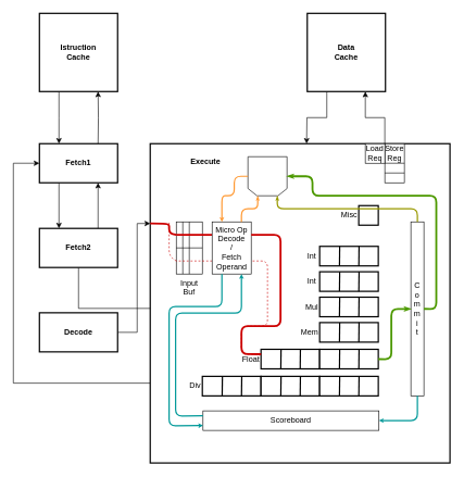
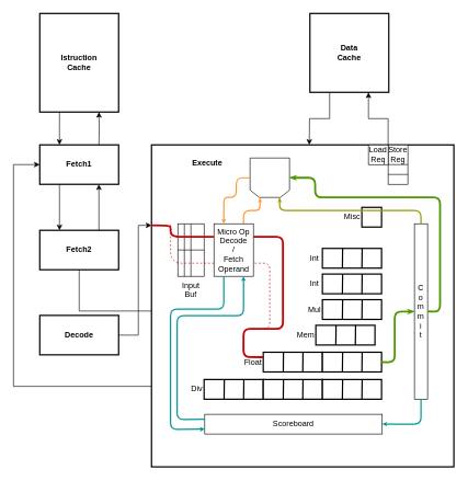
  <mxCell id="0" />
  <mxCell id="1" parent="0" />
  <mxCell id="2" style="edgeStyle=orthogonalEdgeStyle;rounded=0;orthogonalLoop=1;jettySize=auto;html=1;exitX=0.25;exitY=1;exitDx=0;exitDy=0;entryX=0.25;entryY=0;entryDx=0;entryDy=0;fontStyle=1" parent="1" source="3" edge="1"><mxGeometry relative="1" as="geometry"><mxPoint x="90" y="220" as="targetPoint" /></mxGeometry></mxCell>
- <mxCell id="3" value="Istruction&lt;br&gt;Cache" style="rounded=0;whiteSpace=wrap;html=1;fontStyle=1;strokeWidth=2;" parent="1" vertex="1"><mxGeometry x="60" y="20" width="120" height="120" as="geometry" /></mxCell>
+ <mxCell id="3" value="Istruction&lt;br&gt;Cache" style="rounded=0;whiteSpace=wrap;html=1;fontStyle=1;strokeWidth=2;" parent="1" vertex="1"><mxGeometry x="60" y="20" width="120" height="150" as="geometry" /></mxCell>
  <mxCell id="4" style="edgeStyle=orthogonalEdgeStyle;rounded=0;orthogonalLoop=1;jettySize=auto;html=1;exitX=0.75;exitY=0;exitDx=0;exitDy=0;entryX=0.75;entryY=1;entryDx=0;entryDy=0;fontStyle=1" parent="1" target="3" edge="1"><mxGeometry relative="1" as="geometry"><mxPoint x="150" y="220" as="sourcePoint" /></mxGeometry></mxCell>
  <mxCell id="5" style="edgeStyle=orthogonalEdgeStyle;rounded=0;orthogonalLoop=1;jettySize=auto;html=1;exitX=0.995;exitY=0.005;exitDx=0;exitDy=0;entryX=0.75;entryY=1;entryDx=0;entryDy=0;exitPerimeter=0;" parent="1" edge="1"><mxGeometry relative="1" as="geometry"><mxPoint x="590" y="220" as="sourcePoint" /><mxPoint x="560.097" y="140.068" as="targetPoint" /><Array as="points"><mxPoint x="590" y="180" /><mxPoint x="560" y="180" /></Array></mxGeometry></mxCell>
  <mxCell id="6" style="edgeStyle=orthogonalEdgeStyle;rounded=0;orthogonalLoop=1;jettySize=auto;html=1;exitX=0.25;exitY=1;exitDx=0;exitDy=0;entryX=0.5;entryY=0;entryDx=0;entryDy=0;" parent="1" source="7" edge="1"><mxGeometry relative="1" as="geometry"><mxPoint x="470" y="220" as="targetPoint" /></mxGeometry></mxCell>
  <mxCell id="7" value="Data&lt;br&gt;Cache" style="rounded=0;whiteSpace=wrap;html=1;fontStyle=1;strokeWidth=2;" parent="1" vertex="1"><mxGeometry x="471" y="20" width="120" height="120" as="geometry" /></mxCell>
  <mxCell id="8" style="edgeStyle=orthogonalEdgeStyle;rounded=0;orthogonalLoop=1;jettySize=auto;html=1;exitX=0.25;exitY=1;exitDx=0;exitDy=0;entryX=0.25;entryY=0;entryDx=0;entryDy=0;fontStyle=1" edge="1" parent="1" source="9" target="12"><mxGeometry relative="1" as="geometry" /></mxCell>
  <mxCell id="9" value="Fetch1" style="rounded=0;whiteSpace=wrap;html=1;fontStyle=1;strokeWidth=2;" vertex="1" parent="1"><mxGeometry x="60" y="220" width="120" height="60" as="geometry" /></mxCell>
  <mxCell id="10" style="edgeStyle=orthogonalEdgeStyle;rounded=0;orthogonalLoop=1;jettySize=auto;html=1;exitX=0.75;exitY=0;exitDx=0;exitDy=0;fontStyle=1;entryX=0.75;entryY=1;entryDx=0;entryDy=0;" edge="1" parent="1" source="12" target="9"><mxGeometry relative="1" as="geometry"><mxPoint x="70" y="380" as="targetPoint" /></mxGeometry></mxCell>
  <mxCell id="11" style="edgeStyle=orthogonalEdgeStyle;rounded=0;orthogonalLoop=1;jettySize=auto;html=1;exitX=0.5;exitY=1;exitDx=0;exitDy=0;fontStyle=1;" edge="1" parent="1" source="12" target="34"><mxGeometry relative="1" as="geometry" /></mxCell>
  <mxCell id="12" value="Fetch2" style="rounded=0;whiteSpace=wrap;html=1;fontStyle=1;strokeWidth=2;" vertex="1" parent="1"><mxGeometry x="60" y="350" width="120" height="60" as="geometry" /></mxCell>
  <mxCell id="13" style="edgeStyle=orthogonalEdgeStyle;rounded=0;orthogonalLoop=1;jettySize=auto;html=1;exitX=1;exitY=0.5;exitDx=0;exitDy=0;entryX=0;entryY=0.25;entryDx=0;entryDy=0;" edge="1" parent="1" source="14" target="16"><mxGeometry relative="1" as="geometry"><mxPoint x="250" y="328" as="targetPoint" /><Array as="points"><mxPoint x="210" y="510" /><mxPoint x="210" y="343" /></Array></mxGeometry></mxCell>
  <mxCell id="14" value="&lt;span&gt;Decode&lt;/span&gt;" style="rounded=0;whiteSpace=wrap;html=1;fontStyle=1;strokeWidth=2;" vertex="1" parent="1"><mxGeometry x="60" y="479.5" width="120" height="60" as="geometry" /></mxCell>
  <mxCell id="15" style="edgeStyle=orthogonalEdgeStyle;rounded=0;orthogonalLoop=1;jettySize=auto;html=1;entryX=0;entryY=0.5;entryDx=0;entryDy=0;exitX=0;exitY=0.75;exitDx=0;exitDy=0;" edge="1" parent="1" source="16" target="9"><mxGeometry relative="1" as="geometry"><Array as="points"><mxPoint x="20" y="588" /><mxPoint x="20" y="250" /></Array><mxPoint x="250" y="543" as="sourcePoint" /></mxGeometry></mxCell>
  <mxCell id="16" value="&amp;nbsp; &amp;nbsp; &amp;nbsp; &amp;nbsp; &amp;nbsp; &lt;br&gt;&amp;nbsp; &amp;nbsp; &amp;nbsp; &amp;nbsp; &amp;nbsp; &amp;nbsp; &amp;nbsp; &amp;nbsp; &amp;nbsp; &lt;b&gt;Execute&lt;/b&gt;" style="rounded=0;whiteSpace=wrap;html=1;verticalAlign=top;labelPosition=center;verticalLabelPosition=middle;align=left;strokeWidth=2;" vertex="1" parent="1"><mxGeometry x="230" y="220" width="460" height="490" as="geometry" /></mxCell>
  <mxCell id="17" value="C&lt;br&gt;o&lt;br&gt;m&lt;br&gt;m&lt;br&gt;i&lt;br&gt;t" style="rounded=0;whiteSpace=wrap;html=1;align=center;strokeWidth=1;" vertex="1" parent="1"><mxGeometry x="630" y="340" width="20" height="267" as="geometry" /></mxCell>
  <mxCell id="18" value="Scoreboard" style="rounded=0;whiteSpace=wrap;html=1;strokeWidth=1;" vertex="1" parent="1"><mxGeometry x="311" y="630" width="270" height="30" as="geometry" /></mxCell>
  <mxCell id="19" value="Int&amp;nbsp;" style="rounded=0;whiteSpace=wrap;html=1;align=right;labelPosition=left;verticalLabelPosition=middle;verticalAlign=middle;strokeWidth=2;" vertex="1" parent="1"><mxGeometry x="490" y="416.559" width="90" height="30" as="geometry" /></mxCell>
  <mxCell id="20" value="" style="endArrow=none;html=1;exitX=0.338;exitY=0.997;exitDx=0;exitDy=0;exitPerimeter=0;entryX=0.342;entryY=0.003;entryDx=0;entryDy=0;entryPerimeter=0;strokeWidth=2;" edge="1" parent="1" source="19" target="19"><mxGeometry width="50" height="50" relative="1" as="geometry"><mxPoint x="-40" y="519.559" as="sourcePoint" /><mxPoint x="361" y="339.559" as="targetPoint" /></mxGeometry></mxCell>
  <mxCell id="21" value="" style="endArrow=none;html=1;exitX=0.668;exitY=1.01;exitDx=0;exitDy=0;exitPerimeter=0;entryX=0.672;entryY=-0.003;entryDx=0;entryDy=0;entryPerimeter=0;strokeWidth=2;" edge="1" parent="1" source="19" target="19"><mxGeometry width="50" height="50" relative="1" as="geometry"><mxPoint x="399.8" y="399.939" as="sourcePoint" /><mxPoint x="400" y="339.559" as="targetPoint" /></mxGeometry></mxCell>
  <mxCell id="22" value="Mul" style="rounded=0;whiteSpace=wrap;html=1;align=right;labelPosition=left;verticalLabelPosition=middle;verticalAlign=middle;strokeWidth=2;" vertex="1" parent="1"><mxGeometry x="490" y="455.559" width="90" height="30" as="geometry" /></mxCell>
  <mxCell id="23" value="" style="endArrow=none;html=1;exitX=0.338;exitY=0.997;exitDx=0;exitDy=0;exitPerimeter=0;entryX=0.342;entryY=0.003;entryDx=0;entryDy=0;entryPerimeter=0;strokeWidth=2;" edge="1" parent="1" source="22" target="22"><mxGeometry width="50" height="50" relative="1" as="geometry"><mxPoint x="-40" y="559.559" as="sourcePoint" /><mxPoint x="361" y="379.559" as="targetPoint" /></mxGeometry></mxCell>
  <mxCell id="24" value="" style="endArrow=none;html=1;exitX=0.668;exitY=1.01;exitDx=0;exitDy=0;exitPerimeter=0;entryX=0.672;entryY=-0.003;entryDx=0;entryDy=0;entryPerimeter=0;strokeWidth=2;" edge="1" parent="1" source="22" target="22"><mxGeometry width="50" height="50" relative="1" as="geometry"><mxPoint x="399.8" y="439.939" as="sourcePoint" /><mxPoint x="400" y="379.559" as="targetPoint" /></mxGeometry></mxCell>
  <mxCell id="25" value="Div" style="rounded=0;whiteSpace=wrap;html=1;align=right;labelPosition=left;verticalLabelPosition=middle;verticalAlign=middle;strokeWidth=2;" vertex="1" parent="1"><mxGeometry x="310" y="577.059" width="90" height="30" as="geometry" /></mxCell>
  <mxCell id="26" value="" style="endArrow=none;html=1;exitX=0.338;exitY=0.997;exitDx=0;exitDy=0;exitPerimeter=0;entryX=0.342;entryY=0.003;entryDx=0;entryDy=0;entryPerimeter=0;strokeWidth=2;" edge="1" parent="1" source="25" target="25"><mxGeometry width="50" height="50" relative="1" as="geometry"><mxPoint x="-40" y="599.559" as="sourcePoint" /><mxPoint x="361" y="419.559" as="targetPoint" /></mxGeometry></mxCell>
  <mxCell id="27" value="" style="endArrow=none;html=1;exitX=0.668;exitY=1.01;exitDx=0;exitDy=0;exitPerimeter=0;entryX=0.672;entryY=-0.003;entryDx=0;entryDy=0;entryPerimeter=0;strokeWidth=2;" edge="1" parent="1" source="25" target="25"><mxGeometry width="50" height="50" relative="1" as="geometry"><mxPoint x="399.8" y="479.939" as="sourcePoint" /><mxPoint x="400" y="419.559" as="targetPoint" /></mxGeometry></mxCell>
  <mxCell id="28" value="" style="rounded=0;whiteSpace=wrap;html=1;align=right;labelPosition=left;verticalLabelPosition=middle;verticalAlign=middle;strokeWidth=2;" vertex="1" parent="1"><mxGeometry x="400" y="577.059" width="90" height="30" as="geometry" /></mxCell>
  <mxCell id="29" value="" style="endArrow=none;html=1;exitX=0.338;exitY=0.997;exitDx=0;exitDy=0;exitPerimeter=0;entryX=0.342;entryY=0.003;entryDx=0;entryDy=0;entryPerimeter=0;strokeWidth=2;" edge="1" parent="1" source="28" target="28"><mxGeometry width="50" height="50" relative="1" as="geometry"><mxPoint x="-345" y="639.559" as="sourcePoint" /><mxPoint x="56" y="459.559" as="targetPoint" /></mxGeometry></mxCell>
  <mxCell id="30" value="" style="endArrow=none;html=1;exitX=0.668;exitY=1.01;exitDx=0;exitDy=0;exitPerimeter=0;entryX=0.672;entryY=-0.003;entryDx=0;entryDy=0;entryPerimeter=0;strokeWidth=2;" edge="1" parent="1" source="28" target="28"><mxGeometry width="50" height="50" relative="1" as="geometry"><mxPoint x="94.8" y="519.939" as="sourcePoint" /><mxPoint x="95" y="459.559" as="targetPoint" /></mxGeometry></mxCell>
  <mxCell id="31" value="" style="rounded=0;whiteSpace=wrap;html=1;align=right;labelPosition=left;verticalLabelPosition=middle;verticalAlign=middle;strokeWidth=2;" vertex="1" parent="1"><mxGeometry x="490" y="577.059" width="90" height="30" as="geometry" /></mxCell>
  <mxCell id="32" value="" style="endArrow=none;html=1;exitX=0.338;exitY=0.997;exitDx=0;exitDy=0;exitPerimeter=0;entryX=0.342;entryY=0.003;entryDx=0;entryDy=0;entryPerimeter=0;strokeWidth=2;" edge="1" parent="1" source="31" target="31"><mxGeometry width="50" height="50" relative="1" as="geometry"><mxPoint x="-335" y="649.559" as="sourcePoint" /><mxPoint x="66" y="469.559" as="targetPoint" /></mxGeometry></mxCell>
  <mxCell id="33" value="" style="endArrow=none;html=1;exitX=0.668;exitY=1.01;exitDx=0;exitDy=0;exitPerimeter=0;entryX=0.672;entryY=-0.003;entryDx=0;entryDy=0;entryPerimeter=0;strokeWidth=2;" edge="1" parent="1" source="31" target="31"><mxGeometry width="50" height="50" relative="1" as="geometry"><mxPoint x="104.8" y="529.939" as="sourcePoint" /><mxPoint x="105" y="469.559" as="targetPoint" /></mxGeometry></mxCell>
  <mxCell id="34" value="Float" style="rounded=0;whiteSpace=wrap;html=1;align=right;labelPosition=left;verticalLabelPosition=middle;verticalAlign=middle;strokeWidth=2;" vertex="1" parent="1"><mxGeometry x="400" y="535.559" width="90" height="30" as="geometry" /></mxCell>
  <mxCell id="35" value="" style="endArrow=none;html=1;exitX=0.338;exitY=0.997;exitDx=0;exitDy=0;exitPerimeter=0;entryX=0.342;entryY=0.003;entryDx=0;entryDy=0;entryPerimeter=0;strokeWidth=2;" edge="1" parent="1" source="34" target="34"><mxGeometry width="50" height="50" relative="1" as="geometry"><mxPoint x="-325" y="659.559" as="sourcePoint" /><mxPoint x="76" y="479.559" as="targetPoint" /></mxGeometry></mxCell>
  <mxCell id="36" value="" style="endArrow=none;html=1;exitX=0.668;exitY=1.01;exitDx=0;exitDy=0;exitPerimeter=0;entryX=0.672;entryY=-0.003;entryDx=0;entryDy=0;entryPerimeter=0;strokeWidth=2;" edge="1" parent="1" source="34" target="34"><mxGeometry width="50" height="50" relative="1" as="geometry"><mxPoint x="114.8" y="539.939" as="sourcePoint" /><mxPoint x="115" y="479.559" as="targetPoint" /></mxGeometry></mxCell>
  <mxCell id="37" value="" style="rounded=0;whiteSpace=wrap;html=1;align=right;labelPosition=left;verticalLabelPosition=middle;verticalAlign=middle;strokeWidth=2;" vertex="1" parent="1"><mxGeometry x="490" y="535.559" width="90" height="30" as="geometry" /></mxCell>
  <mxCell id="38" value="" style="endArrow=none;html=1;exitX=0.338;exitY=0.997;exitDx=0;exitDy=0;exitPerimeter=0;entryX=0.342;entryY=0.003;entryDx=0;entryDy=0;entryPerimeter=0;strokeWidth=2;" edge="1" parent="1" source="37" target="37"><mxGeometry width="50" height="50" relative="1" as="geometry"><mxPoint x="-315" y="669.559" as="sourcePoint" /><mxPoint x="86" y="489.559" as="targetPoint" /></mxGeometry></mxCell>
  <mxCell id="39" value="" style="endArrow=none;html=1;exitX=0.668;exitY=1.01;exitDx=0;exitDy=0;exitPerimeter=0;entryX=0.672;entryY=-0.003;entryDx=0;entryDy=0;entryPerimeter=0;strokeWidth=2;" edge="1" parent="1" source="37" target="37"><mxGeometry width="50" height="50" relative="1" as="geometry"><mxPoint x="124.8" y="549.939" as="sourcePoint" /><mxPoint x="125" y="489.559" as="targetPoint" /></mxGeometry></mxCell>
- <mxCell id="40" value="Mem" style="rounded=0;whiteSpace=wrap;html=1;align=right;labelPosition=left;verticalLabelPosition=middle;verticalAlign=middle;strokeWidth=2;" vertex="1" parent="1"><mxGeometry x="490" y="494.559" width="90" height="30" as="geometry" /></mxCell>
+ <mxCell id="40" value="Mem" style="rounded=0;whiteSpace=wrap;html=1;align=right;labelPosition=left;verticalLabelPosition=middle;verticalAlign=middle;strokeWidth=2;" vertex="1" parent="1"><mxGeometry x="480" y="494.559" width="90" height="30" as="geometry" /></mxCell>
  <mxCell id="41" value="" style="endArrow=none;html=1;exitX=0.338;exitY=0.997;exitDx=0;exitDy=0;exitPerimeter=0;entryX=0.342;entryY=0.003;entryDx=0;entryDy=0;entryPerimeter=0;strokeWidth=2;" edge="1" parent="1" source="40" target="40"><mxGeometry width="50" height="50" relative="1" as="geometry"><mxPoint x="-40" y="677.559" as="sourcePoint" /><mxPoint x="361" y="497.559" as="targetPoint" /></mxGeometry></mxCell>
  <mxCell id="42" value="" style="endArrow=none;html=1;exitX=0.668;exitY=1.01;exitDx=0;exitDy=0;exitPerimeter=0;entryX=0.672;entryY=-0.003;entryDx=0;entryDy=0;entryPerimeter=0;strokeWidth=2;" edge="1" parent="1" source="40" target="40"><mxGeometry width="50" height="50" relative="1" as="geometry"><mxPoint x="399.8" y="557.939" as="sourcePoint" /><mxPoint x="400" y="497.559" as="targetPoint" /></mxGeometry></mxCell>
  <mxCell id="43" value="Misc" style="rounded=0;whiteSpace=wrap;html=1;align=right;labelPosition=left;verticalLabelPosition=middle;verticalAlign=middle;strokeWidth=2;" vertex="1" parent="1"><mxGeometry x="550" y="315.059" width="30" height="30" as="geometry" /></mxCell>
  <mxCell id="44" value="" style="rounded=0;whiteSpace=wrap;html=1;align=left;verticalAlign=top;labelPosition=right;verticalLabelPosition=middle;" vertex="1" parent="1"><mxGeometry x="590" y="220" width="30" height="60" as="geometry" /></mxCell>
  <mxCell id="45" value="" style="endArrow=none;html=1;entryX=0;entryY=0.5;entryDx=0;entryDy=0;exitX=1;exitY=0.5;exitDx=0;exitDy=0;" edge="1" parent="1" source="44" target="44"><mxGeometry width="50" height="50" relative="1" as="geometry"><mxPoint x="325" y="460" as="sourcePoint" /><mxPoint x="375" y="410" as="targetPoint" /></mxGeometry></mxCell>
  <mxCell id="46" value="" style="endArrow=none;html=1;entryX=0;entryY=0.75;entryDx=0;entryDy=0;exitX=1;exitY=0.75;exitDx=0;exitDy=0;" edge="1" parent="1" source="44" target="44"><mxGeometry width="50" height="50" relative="1" as="geometry"><mxPoint x="325" y="460" as="sourcePoint" /><mxPoint x="375" y="410" as="targetPoint" /></mxGeometry></mxCell>
  <mxCell id="47" value="Load&lt;br&gt;Req" style="rounded=0;whiteSpace=wrap;html=1;align=center;labelPosition=center;verticalLabelPosition=middle;verticalAlign=middle;" vertex="1" parent="1"><mxGeometry x="560" y="220" width="30" height="30" as="geometry" /></mxCell>
  <mxCell id="48" value="Store&lt;br&gt;Reg" style="text;html=1;strokeColor=none;fillColor=none;align=center;verticalAlign=middle;whiteSpace=wrap;rounded=0;" vertex="1" parent="1"><mxGeometry x="590" y="220" width="30" height="30" as="geometry" /></mxCell>
  <mxCell id="49" value="Input Buf" style="rounded=0;whiteSpace=wrap;html=1;align=center;labelPosition=center;verticalLabelPosition=bottom;verticalAlign=top;" vertex="1" parent="1"><mxGeometry x="270" y="340" width="40" height="80" as="geometry" /></mxCell>
  <mxCell id="50" value="" style="endArrow=none;html=1;entryX=0.5;entryY=0;entryDx=0;entryDy=0;exitX=0.5;exitY=1;exitDx=0;exitDy=0;" edge="1" parent="1" source="49" target="49"><mxGeometry width="50" height="50" relative="1" as="geometry"><mxPoint x="-50" y="710" as="sourcePoint" /><mxPoint x="0" y="660" as="targetPoint" /></mxGeometry></mxCell>
  <mxCell id="51" value="" style="endArrow=none;html=1;entryX=0.25;entryY=0;entryDx=0;entryDy=0;exitX=0.25;exitY=1;exitDx=0;exitDy=0;" edge="1" parent="1" source="49" target="49"><mxGeometry width="50" height="50" relative="1" as="geometry"><mxPoint x="-50" y="710" as="sourcePoint" /><mxPoint x="0" y="660" as="targetPoint" /></mxGeometry></mxCell>
  <mxCell id="52" value="" style="shape=loopLimit;whiteSpace=wrap;html=1;align=left;rotation=180;size=14;" vertex="1" parent="1"><mxGeometry x="380" y="240" width="60" height="60" as="geometry" /></mxCell>
  <mxCell id="53" value="" style="endArrow=none;html=1;strokeColor=#CC0000;strokeWidth=3;exitX=0;exitY=0.25;exitDx=0;exitDy=0;entryX=0;entryY=0.25;entryDx=0;entryDy=0;" edge="1" parent="1" source="49" target="16"><mxGeometry width="50" height="50" relative="1" as="geometry"><mxPoint x="9" y="720" as="sourcePoint" /><mxPoint x="249" y="340" as="targetPoint" /><Array as="points"><mxPoint x="259" y="357" /><mxPoint x="259" y="343" /></Array></mxGeometry></mxCell>
  <mxCell id="54" value="" style="endArrow=none;html=1;strokeColor=#CC0000;strokeWidth=3;entryX=0;entryY=0.25;entryDx=0;entryDy=0;exitX=0;exitY=0.25;exitDx=0;exitDy=0;" edge="1" parent="1" source="57" target="49"><mxGeometry width="50" height="50" relative="1" as="geometry"><mxPoint x="159" y="720" as="sourcePoint" /><mxPoint x="209" y="670" as="targetPoint" /></mxGeometry></mxCell>
  <mxCell id="55" value="" style="endArrow=none;dashed=1;html=1;strokeColor=#CC0000;strokeWidth=1;exitX=0;exitY=0.75;exitDx=0;exitDy=0;" edge="1" parent="1" source="49"><mxGeometry width="50" height="50" relative="1" as="geometry"><mxPoint x="159" y="720" as="sourcePoint" /><mxPoint x="259" y="340" as="targetPoint" /><Array as="points"><mxPoint x="259" y="392" /></Array></mxGeometry></mxCell>
  <mxCell id="56" value="" style="endArrow=none;dashed=1;html=1;strokeColor=#CC0000;strokeWidth=1;exitX=0;exitY=0.75;exitDx=0;exitDy=0;entryX=0;entryY=0.75;entryDx=0;entryDy=0;" edge="1" parent="1" source="57" target="49"><mxGeometry width="50" height="50" relative="1" as="geometry"><mxPoint x="139" y="720" as="sourcePoint" /><mxPoint x="272" y="400" as="targetPoint" /></mxGeometry></mxCell>
  <mxCell id="57" value="Micro Op&lt;br&gt;Decode&lt;br&gt;/&lt;br&gt;Fetch&lt;br&gt;Operand" style="rounded=0;whiteSpace=wrap;html=1;" vertex="1" parent="1"><mxGeometry x="325" y="340" width="60" height="80" as="geometry" /></mxCell>
  <mxCell id="58" value="" style="endArrow=classicThin;html=1;strokeColor=#FF9933;strokeWidth=2;exitX=0.75;exitY=0;exitDx=0;exitDy=0;entryX=0.75;entryY=0;entryDx=0;entryDy=0;endSize=1;endFill=1;" edge="1" parent="1" source="57" target="52"><mxGeometry width="50" height="50" relative="1" as="geometry"><mxPoint x="395" y="377.5" as="sourcePoint" /><mxPoint x="445" y="327.5" as="targetPoint" /><Array as="points"><mxPoint x="370" y="320" /><mxPoint x="395" y="320" /></Array></mxGeometry></mxCell>
  <mxCell id="59" value="" style="endArrow=classic;html=1;strokeColor=#FF9933;strokeWidth=2;endSize=1;entryX=0.25;entryY=0;entryDx=0;entryDy=0;exitX=1;exitY=0.5;exitDx=0;exitDy=0;" edge="1" parent="1" source="52" target="57"><mxGeometry width="50" height="50" relative="1" as="geometry"><mxPoint x="79" y="720" as="sourcePoint" /><mxPoint x="129" y="670" as="targetPoint" /><Array as="points"><mxPoint x="359" y="270" /><mxPoint x="359" y="300" /><mxPoint x="340" y="300" /></Array></mxGeometry></mxCell>
  <mxCell id="60" value="" style="endArrow=none;html=1;strokeColor=#CC0000;strokeWidth=3;entryX=1;entryY=0.25;entryDx=0;entryDy=0;exitX=0;exitY=0.25;exitDx=0;exitDy=0;endSize=6;endFill=0;startArrow=none;startFill=0;startSize=1;" edge="1" parent="1" source="34" target="57"><mxGeometry width="50" height="50" relative="1" as="geometry"><mxPoint x="19" y="720" as="sourcePoint" /><mxPoint x="69" y="670" as="targetPoint" /><Array as="points"><mxPoint x="370" y="543" /><mxPoint x="370" y="500" /><mxPoint x="430" y="500" /><mxPoint x="430" y="360" /></Array></mxGeometry></mxCell>
  <mxCell id="61" value="Int&amp;nbsp;" style="rounded=0;whiteSpace=wrap;html=1;align=right;labelPosition=left;verticalLabelPosition=middle;verticalAlign=middle;strokeWidth=2;" vertex="1" parent="1"><mxGeometry x="490" y="377.559" width="90" height="30" as="geometry" /></mxCell>
  <mxCell id="62" value="" style="endArrow=none;html=1;exitX=0.338;exitY=0.997;exitDx=0;exitDy=0;exitPerimeter=0;entryX=0.342;entryY=0.003;entryDx=0;entryDy=0;entryPerimeter=0;strokeWidth=2;" edge="1" parent="1" source="61" target="61"><mxGeometry width="50" height="50" relative="1" as="geometry"><mxPoint x="-40" y="479.559" as="sourcePoint" /><mxPoint x="361" y="299.559" as="targetPoint" /></mxGeometry></mxCell>
  <mxCell id="63" value="" style="endArrow=none;html=1;exitX=0.668;exitY=1.01;exitDx=0;exitDy=0;exitPerimeter=0;entryX=0.672;entryY=-0.003;entryDx=0;entryDy=0;entryPerimeter=0;strokeWidth=2;" edge="1" parent="1" source="61" target="61"><mxGeometry width="50" height="50" relative="1" as="geometry"><mxPoint x="399.8" y="359.939" as="sourcePoint" /><mxPoint x="400" y="299.559" as="targetPoint" /></mxGeometry></mxCell>
  <mxCell id="64" value="" style="endArrow=none;dashed=1;html=1;strokeColor=#CC0000;strokeWidth=1;entryX=1;entryY=0.75;entryDx=0;entryDy=0;exitX=0;exitY=0.25;exitDx=0;exitDy=0;" edge="1" parent="1" source="34" target="57"><mxGeometry width="50" height="50" relative="1" as="geometry"><mxPoint x="39" y="720" as="sourcePoint" /><mxPoint x="89" y="670" as="targetPoint" /><Array as="points"><mxPoint x="370" y="543" /><mxPoint x="370" y="500" /><mxPoint x="410" y="500" /><mxPoint x="410" y="400" /></Array></mxGeometry></mxCell>
  <mxCell id="65" value="" style="endArrow=classicThin;html=1;strokeColor=#999900;strokeWidth=2;endSize=1;startSize=1;endFill=1;entryX=0.25;entryY=0;entryDx=0;entryDy=0;exitX=0.5;exitY=0;exitDx=0;exitDy=0;" edge="1" parent="1" source="17" target="52"><mxGeometry width="50" height="50" relative="1" as="geometry"><mxPoint x="139" y="720" as="sourcePoint" /><mxPoint x="189" y="670" as="targetPoint" /><Array as="points"><mxPoint x="640" y="320" /><mxPoint x="619" y="320" /><mxPoint x="499" y="320" /><mxPoint x="425" y="320" /></Array></mxGeometry></mxCell>
  <mxCell id="66" value="" style="endArrow=classicThin;html=1;strokeColor=#4D9900;strokeWidth=3;endFill=1;startSize=4;endSize=1;entryX=0;entryY=0.5;entryDx=0;entryDy=0;exitX=1;exitY=0.5;exitDx=0;exitDy=0;" edge="1" parent="1" source="37" target="17"><mxGeometry width="50" height="50" relative="1" as="geometry"><mxPoint x="109" y="720" as="sourcePoint" /><mxPoint x="659" y="406.75" as="targetPoint" /><Array as="points"><mxPoint x="600" y="551" /><mxPoint x="600" y="474" /></Array></mxGeometry></mxCell>
  <mxCell id="67" value="" style="endArrow=none;html=1;strokeColor=#000000;strokeWidth=1;entryX=1;entryY=0.5;entryDx=0;entryDy=0;exitX=0;exitY=0.5;exitDx=0;exitDy=0;" edge="1" parent="1" source="49" target="49"><mxGeometry width="50" height="50" relative="1" as="geometry"><mxPoint x="9" y="720" as="sourcePoint" /><mxPoint x="59" y="670" as="targetPoint" /></mxGeometry></mxCell>
  <mxCell id="68" value="" style="endArrow=classic;html=1;strokeColor=#009999;entryX=0;entryY=0.75;entryDx=0;entryDy=0;exitX=0.25;exitY=1;exitDx=0;exitDy=0;strokeWidth=2;startSize=3;endSize=1;" edge="1" parent="1" source="57" target="18"><mxGeometry width="50" height="50" relative="1" as="geometry"><mxPoint x="49" y="750" as="sourcePoint" /><mxPoint x="99" y="700" as="targetPoint" /><Array as="points"><mxPoint x="340" y="470" /><mxPoint x="259" y="470" /><mxPoint x="259" y="653" /></Array></mxGeometry></mxCell>
  <mxCell id="69" value="" style="endArrow=classic;html=1;strokeColor=#009999;entryX=0.75;entryY=1;entryDx=0;entryDy=0;exitX=0;exitY=0.25;exitDx=0;exitDy=0;strokeWidth=2;startSize=3;endSize=1;" edge="1" parent="1" source="18" target="57"><mxGeometry width="50" height="50" relative="1" as="geometry"><mxPoint x="350" y="430" as="sourcePoint" /><mxPoint x="321" y="662.5" as="targetPoint" /><Array as="points"><mxPoint x="269" y="638" /><mxPoint x="269" y="480" /><mxPoint x="370" y="480" /></Array></mxGeometry></mxCell>
  <mxCell id="70" value="" style="endArrow=classic;html=1;strokeColor=#009999;entryX=1;entryY=0.5;entryDx=0;entryDy=0;exitX=0.5;exitY=1;exitDx=0;exitDy=0;strokeWidth=2;startSize=3;endSize=1;" edge="1" parent="1" source="17" target="18"><mxGeometry width="50" height="50" relative="1" as="geometry"><mxPoint x="670" y="607" as="sourcePoint" /><mxPoint x="321" y="662.5" as="targetPoint" /><Array as="points"><mxPoint x="640" y="645" /></Array></mxGeometry></mxCell>
  <mxCell id="71" value="" style="endArrow=classicThin;html=1;strokeColor=#4D9900;strokeWidth=3;endFill=1;startSize=4;endSize=1;exitX=1;exitY=0.5;exitDx=0;exitDy=0;entryX=0;entryY=0.5;entryDx=0;entryDy=0;" edge="1" parent="1" source="17" target="52"><mxGeometry width="50" height="50" relative="1" as="geometry"><mxPoint x="590" y="402.559" as="sourcePoint" /><mxPoint x="640" y="483.5" as="targetPoint" /><Array as="points"><mxPoint x="669" y="474" /><mxPoint x="669" y="300" /><mxPoint x="479" y="300" /><mxPoint x="479" y="270" /></Array></mxGeometry></mxCell>
